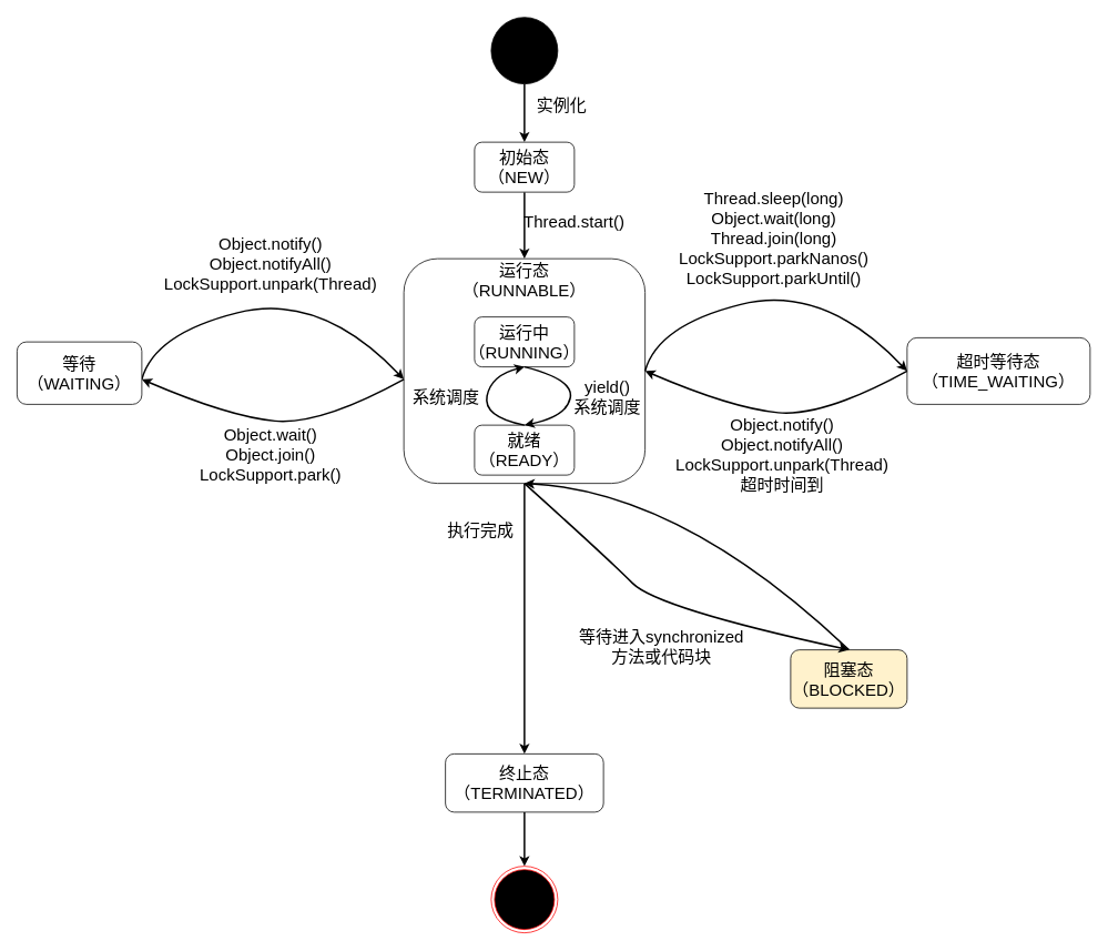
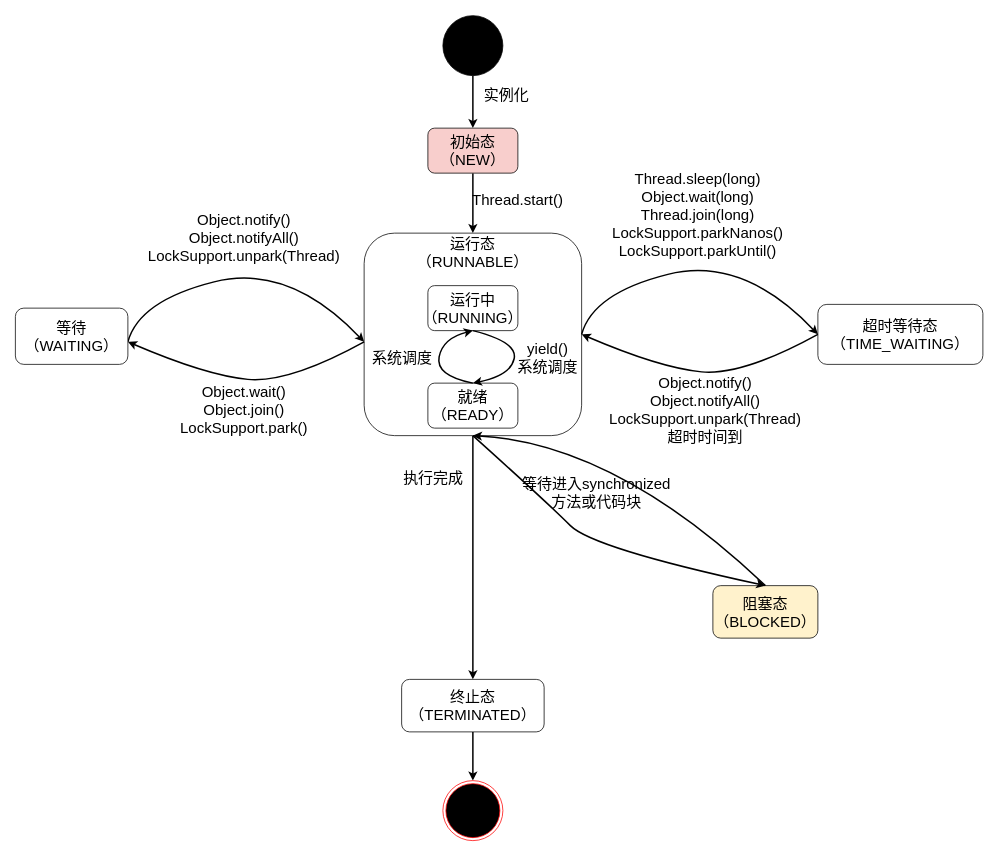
  <mxCell id="0" />
  <mxCell id="1" parent="0" />
  <mxCell id="2" style="edgeStyle=orthogonalEdgeStyle;rounded=0;orthogonalLoop=1;jettySize=auto;html=1;entryX=0.5;entryY=0;entryDx=0;entryDy=0;strokeWidth=2;" edge="1" parent="1" source="3" target="5"><mxGeometry relative="1" as="geometry" /></mxCell>
  <mxCell id="3" value="" style="ellipse;whiteSpace=wrap;html=1;aspect=fixed;fillColor=#000000;" vertex="1" parent="1"><mxGeometry x="590" y="20" width="80" height="80" as="geometry" /></mxCell>
  <mxCell id="4" value="" style="edgeStyle=orthogonalEdgeStyle;rounded=0;orthogonalLoop=1;jettySize=auto;html=1;fontSize=20;strokeWidth=2;" edge="1" parent="1" source="5" target="8"><mxGeometry relative="1" as="geometry" /></mxCell>
- <mxCell id="5" value="&lt;font style=&quot;font-size: 20px&quot;&gt;初始态&lt;br&gt;（NEW）&lt;/font&gt;" style="rounded=1;whiteSpace=wrap;html=1;fillColor=#FFFFFF;" vertex="1" parent="1"><mxGeometry x="570" y="170" width="120" height="60" as="geometry" /></mxCell>
+ <mxCell id="5" value="&lt;font style=&quot;font-size: 20px&quot;&gt;初始态&lt;br&gt;（NEW）&lt;/font&gt;" style="rounded=1;whiteSpace=wrap;html=1;fillColor=#f8cecc;" vertex="1" parent="1"><mxGeometry x="570" y="170" width="120" height="60" as="geometry" /></mxCell>
  <mxCell id="6" value="&lt;font style=&quot;font-size: 20px&quot;&gt;实例化&lt;/font&gt;" style="text;html=1;strokeColor=none;fillColor=none;align=center;verticalAlign=middle;whiteSpace=wrap;rounded=0;" vertex="1" parent="1"><mxGeometry x="630" y="110" width="90" height="30" as="geometry" /></mxCell>
  <mxCell id="7" style="edgeStyle=orthogonalEdgeStyle;rounded=0;orthogonalLoop=1;jettySize=auto;html=1;fontSize=20;strokeWidth=2;" edge="1" parent="1" source="8" target="23"><mxGeometry relative="1" as="geometry" /></mxCell>
  <mxCell id="8" value="" style="rounded=1;whiteSpace=wrap;html=1;fontSize=20;fillColor=#FFFFFF;" vertex="1" parent="1"><mxGeometry x="485" y="310" width="290" height="270" as="geometry" /></mxCell>
  <mxCell id="9" value="Thread.start()" style="text;html=1;strokeColor=none;fillColor=none;align=center;verticalAlign=middle;whiteSpace=wrap;rounded=0;fontSize=20;" vertex="1" parent="1"><mxGeometry x="660" y="250" width="60" height="30" as="geometry" /></mxCell>
  <mxCell id="10" value="运行态&lt;br&gt;（RUNNABLE）" style="text;html=1;strokeColor=none;fillColor=none;align=center;verticalAlign=middle;whiteSpace=wrap;rounded=0;fontSize=20;" vertex="1" parent="1"><mxGeometry x="600" y="320" width="60" height="30" as="geometry" /></mxCell>
  <mxCell id="11" value="运行中&lt;br&gt;（RUNNING）" style="rounded=1;whiteSpace=wrap;html=1;fontSize=20;fillColor=#FFFFFF;" vertex="1" parent="1"><mxGeometry x="570" y="380" width="120" height="60" as="geometry" /></mxCell>
  <mxCell id="12" value="就绪&lt;br&gt;（READY）" style="rounded=1;whiteSpace=wrap;html=1;fontSize=20;fillColor=#FFFFFF;" vertex="1" parent="1"><mxGeometry x="570" y="510" width="120" height="60" as="geometry" /></mxCell>
  <mxCell id="13" value="" style="curved=1;endArrow=classic;html=1;rounded=0;fontSize=20;strokeWidth=2;exitX=0.5;exitY=0;exitDx=0;exitDy=0;entryX=0.5;entryY=1;entryDx=0;entryDy=0;" edge="1" parent="1" source="12" target="11"><mxGeometry width="50" height="50" relative="1" as="geometry"><mxPoint x="590" y="500" as="sourcePoint" /><mxPoint x="640" y="450" as="targetPoint" /><Array as="points"><mxPoint x="580" y="500" /><mxPoint x="590" y="450" /></Array></mxGeometry></mxCell>
  <mxCell id="14" value="" style="curved=1;endArrow=classic;html=1;rounded=0;fontSize=20;strokeWidth=2;exitX=0.5;exitY=1;exitDx=0;exitDy=0;entryX=0.5;entryY=0;entryDx=0;entryDy=0;" edge="1" parent="1" source="11" target="12"><mxGeometry width="50" height="50" relative="1" as="geometry"><mxPoint x="740" y="455" as="sourcePoint" /><mxPoint x="690" y="505" as="targetPoint" /><Array as="points"><mxPoint x="690" y="455" /><mxPoint x="680" y="500" /></Array></mxGeometry></mxCell>
  <mxCell id="15" value="系统调度" style="text;strokeColor=none;fillColor=none;align=left;verticalAlign=middle;spacingLeft=4;spacingRight=4;overflow=hidden;points=[[0,0.5],[1,0.5]];portConstraint=eastwest;rotatable=0;fontSize=20;" vertex="1" parent="1"><mxGeometry x="490" y="460" width="110" height="30" as="geometry" /></mxCell>
  <mxCell id="16" value="yield()&lt;br&gt;系统调度" style="text;html=1;strokeColor=none;fillColor=none;align=center;verticalAlign=middle;whiteSpace=wrap;rounded=0;fontSize=20;" vertex="1" parent="1"><mxGeometry x="670" y="460" width="120" height="30" as="geometry" /></mxCell>
  <mxCell id="17" value="超时等待态&lt;br&gt;（TIME_WAITING）" style="rounded=1;whiteSpace=wrap;html=1;fontSize=20;fillColor=#FFFFFF;" vertex="1" parent="1"><mxGeometry x="1090" y="405" width="220" height="80" as="geometry" /></mxCell>
  <mxCell id="18" value="" style="curved=1;endArrow=classic;html=1;rounded=0;fontSize=20;strokeWidth=2;entryX=0;entryY=0.5;entryDx=0;entryDy=0;exitX=1;exitY=0.5;exitDx=0;exitDy=0;" edge="1" parent="1" source="8" target="17"><mxGeometry width="50" height="50" relative="1" as="geometry"><mxPoint x="700" y="400" as="sourcePoint" /><mxPoint x="750" y="350" as="targetPoint" /><Array as="points"><mxPoint x="790" y="390" /><mxPoint x="990" y="340" /></Array></mxGeometry></mxCell>
  <mxCell id="19" value="" style="curved=1;endArrow=classic;html=1;rounded=0;fontSize=20;strokeWidth=2;exitX=0;exitY=0.5;exitDx=0;exitDy=0;entryX=1;entryY=0.5;entryDx=0;entryDy=0;" edge="1" parent="1" source="17" target="8"><mxGeometry width="50" height="50" relative="1" as="geometry"><mxPoint x="700" y="400" as="sourcePoint" /><mxPoint x="750" y="350" as="targetPoint" /><Array as="points"><mxPoint x="990" y="500" /><mxPoint x="880" y="490" /></Array></mxGeometry></mxCell>
  <mxCell id="20" value="Thread.sleep(long)&lt;br&gt;Object.wait(long)&lt;br&gt;Thread.join(long)&lt;br&gt;LockSupport.parkNanos()&lt;br&gt;LockSupport.parkUntil()" style="text;html=1;strokeColor=none;fillColor=none;align=center;verticalAlign=middle;whiteSpace=wrap;rounded=0;fontSize=20;" vertex="1" parent="1"><mxGeometry x="900" y="270" width="60" height="30" as="geometry" /></mxCell>
  <mxCell id="21" value="Object.notify()&lt;br&gt;Object.notifyAll()&lt;br&gt;LockSupport.unpark(Thread)&lt;br&gt;超时时间到" style="text;html=1;strokeColor=none;fillColor=none;align=center;verticalAlign=middle;whiteSpace=wrap;rounded=0;fontSize=20;" vertex="1" parent="1"><mxGeometry x="910" y="530" width="60" height="30" as="geometry" /></mxCell>
  <mxCell id="22" value="" style="edgeStyle=orthogonalEdgeStyle;rounded=0;orthogonalLoop=1;jettySize=auto;html=1;fontSize=20;strokeWidth=2;" edge="1" parent="1" source="23" target="29"><mxGeometry relative="1" as="geometry" /></mxCell>
  <mxCell id="23" value="终止态&lt;br&gt;（TERMINATED）" style="rounded=1;whiteSpace=wrap;html=1;fontSize=20;fillColor=#FFFFFF;" vertex="1" parent="1"><mxGeometry x="535" y="905" width="190" height="70" as="geometry" /></mxCell>
  <mxCell id="24" value="执行完成" style="text;html=1;strokeColor=none;fillColor=none;align=center;verticalAlign=middle;whiteSpace=wrap;rounded=0;fontSize=20;" vertex="1" parent="1"><mxGeometry x="525" y="620" width="105" height="30" as="geometry" /></mxCell>
  <mxCell id="25" value="阻塞态&lt;br&gt;（BLOCKED）" style="rounded=1;whiteSpace=wrap;html=1;fontSize=20;fillColor=#fff2cc;" vertex="1" parent="1"><mxGeometry x="950" y="780" width="140" height="70" as="geometry" /></mxCell>
  <mxCell id="26" value="" style="curved=1;endArrow=classic;html=1;rounded=0;fontSize=20;strokeWidth=2;exitX=0.5;exitY=1;exitDx=0;exitDy=0;entryX=0.5;entryY=0;entryDx=0;entryDy=0;" edge="1" parent="1" source="8" target="25"><mxGeometry width="50" height="50" relative="1" as="geometry"><mxPoint x="700" y="550" as="sourcePoint" /><mxPoint x="750" y="500" as="targetPoint" /><Array as="points"><mxPoint x="730" y="670" /><mxPoint x="790" y="730" /></Array></mxGeometry></mxCell>
- <mxCell id="27" value="等待进入synchronized方法或代码块" style="text;html=1;strokeColor=none;fillColor=none;align=center;verticalAlign=middle;whiteSpace=wrap;rounded=0;fontSize=20;" vertex="1" parent="1"><mxGeometry x="690" y="760" width="210" height="30" as="geometry" /></mxCell>
+ <mxCell id="27" value="等待进入synchronized方法或代码块" style="text;html=1;strokeColor=none;fillColor=none;align=center;verticalAlign=middle;whiteSpace=wrap;rounded=0;fontSize=20;" vertex="1" parent="1"><mxGeometry x="690" y="640" width="210" height="30" as="geometry" /></mxCell>
  <mxCell id="28" value="" style="curved=1;endArrow=classic;html=1;rounded=0;fontSize=20;strokeWidth=2;exitX=0.5;exitY=0;exitDx=0;exitDy=0;entryX=0.5;entryY=1;entryDx=0;entryDy=0;" edge="1" parent="1" source="25" target="8"><mxGeometry width="50" height="50" relative="1" as="geometry"><mxPoint x="700" y="490" as="sourcePoint" /><mxPoint x="750" y="440" as="targetPoint" /><Array as="points"><mxPoint x="820" y="590" /></Array></mxGeometry></mxCell>
  <mxCell id="29" value="" style="ellipse;html=1;shape=endState;fillColor=#000000;strokeColor=#ff0000;fontSize=20;" vertex="1" parent="1"><mxGeometry x="590" y="1040" width="80" height="80" as="geometry" /></mxCell>
  <mxCell id="30" value="" style="curved=1;endArrow=classic;html=1;rounded=0;fontSize=20;strokeWidth=2;entryX=0;entryY=0.5;entryDx=0;entryDy=0;exitX=1;exitY=0.5;exitDx=0;exitDy=0;" edge="1" parent="1"><mxGeometry width="50" height="50" relative="1" as="geometry"><mxPoint x="170" y="455" as="sourcePoint" /><mxPoint x="485" y="455" as="targetPoint" /><Array as="points"><mxPoint x="185" y="400" /><mxPoint x="385" y="350" /></Array></mxGeometry></mxCell>
  <mxCell id="31" value="" style="curved=1;endArrow=classic;html=1;rounded=0;fontSize=20;strokeWidth=2;exitX=0;exitY=0.5;exitDx=0;exitDy=0;entryX=1;entryY=0.5;entryDx=0;entryDy=0;" edge="1" parent="1"><mxGeometry width="50" height="50" relative="1" as="geometry"><mxPoint x="485" y="455" as="sourcePoint" /><mxPoint x="170" y="455" as="targetPoint" /><Array as="points"><mxPoint x="385" y="510" /><mxPoint x="275" y="500" /></Array></mxGeometry></mxCell>
  <mxCell id="32" value="Object.wait()&lt;br&gt;Object.join()&lt;br&gt;LockSupport.park()" style="text;html=1;strokeColor=none;fillColor=none;align=center;verticalAlign=middle;whiteSpace=wrap;rounded=0;fontSize=20;" vertex="1" parent="1"><mxGeometry x="295" y="530" width="60" height="30" as="geometry" /></mxCell>
  <mxCell id="33" value="Object.notify()&lt;br&gt;Object.notifyAll()&lt;br&gt;LockSupport.unpark(Thread)" style="text;html=1;strokeColor=none;fillColor=none;align=center;verticalAlign=middle;whiteSpace=wrap;rounded=0;fontSize=20;" vertex="1" parent="1"><mxGeometry x="295" y="300" width="60" height="30" as="geometry" /></mxCell>
  <mxCell id="34" value="等待&lt;br&gt;（WAITING）" style="rounded=1;whiteSpace=wrap;html=1;fontSize=20;fillColor=#FFFFFF;" vertex="1" parent="1"><mxGeometry x="20" y="410" width="150" height="75" as="geometry" /></mxCell>
